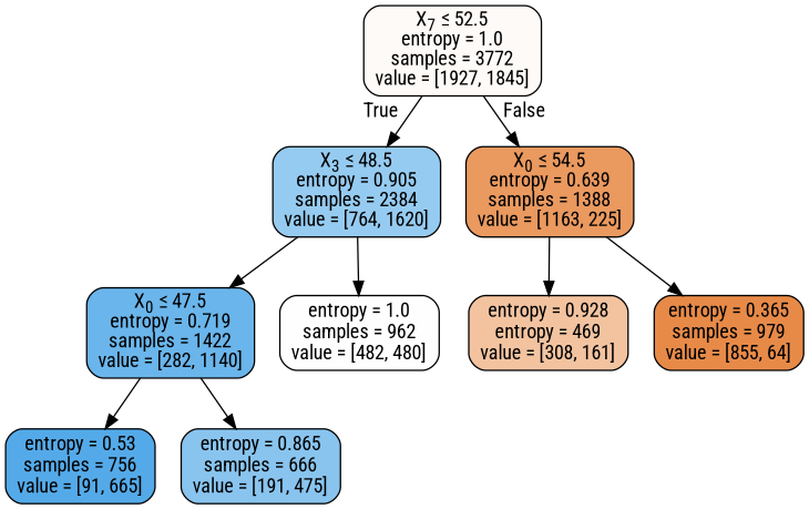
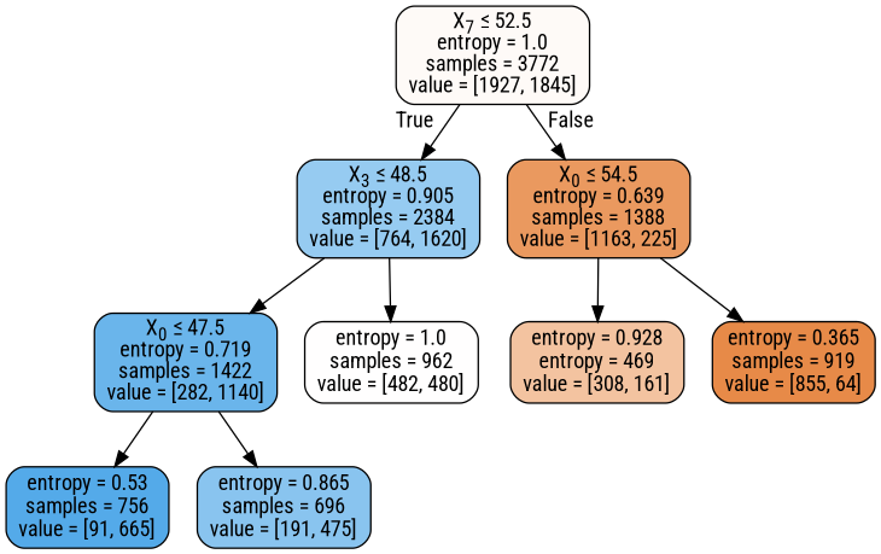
  digraph {
    fontname="Roboto Condensed"
    node [color=black fontname="Roboto Condensed" shape=box style="filled, rounded"]
    edge [fontname="Roboto Condensed"]
    n1 [fillcolor="#fefaf7" label=<X<SUB>7</SUB> &le; 52.5<br/>entropy = 1.0<br/>samples = 3772<br/>value = [1927, 1845]>]
    n2 [fillcolor="#96cbf1" label=<X<SUB>3</SUB> &le; 48.5<br/>entropy = 0.905<br/>samples = 2384<br/>value = [764, 1620]>]
    n3 [fillcolor="#ea995f" label=<X<SUB>0</SUB> &le; 54.5<br/>entropy = 0.639<br/>samples = 1388<br/>value = [1163, 225]>]
    n4 [fillcolor="#6ab5eb" label=<X<SUB>0</SUB> &le; 47.5<br/>entropy = 0.719<br/>samples = 1422<br/>value = [282, 1140]>]
    n5 [fillcolor="#fffefe" label=<entropy = 1.0<br/>samples = 962<br/>value = [482, 480]>]
    n6 [fillcolor="#f3c3a0" label=<entropy = 0.928<br/>entropy = 469<br/>value = [308, 161]>]
-   n7 [fillcolor="#e78a48" label=<entropy = 0.365<br/>samples = 979<br/>value = [855, 64]>]
+   n7 [fillcolor="#e78a48" label=<entropy = 0.365<br/>samples = 919<br/>value = [855, 64]>]
    n8 [fillcolor="#54aae9" label=<entropy = 0.53<br/>samples = 756<br/>value = [91, 665]>]
-   n9 [fillcolor="#89c4ef" label=<entropy = 0.865<br/>samples = 666<br/>value = [191, 475]>]
+   n9 [fillcolor="#89c4ef" label=<entropy = 0.865<br/>samples = 696<br/>value = [191, 475]>]
    n1 -> n2 [headlabel=True labelangle=45 labeldistance=2.5]
    n1 -> n3 [headlabel=False labelangle=-45 labeldistance=2.5]
    n2 -> n4
    n2 -> n5
    n3 -> n6
    n3 -> n7
    n4 -> n8
    n4 -> n9
  }
